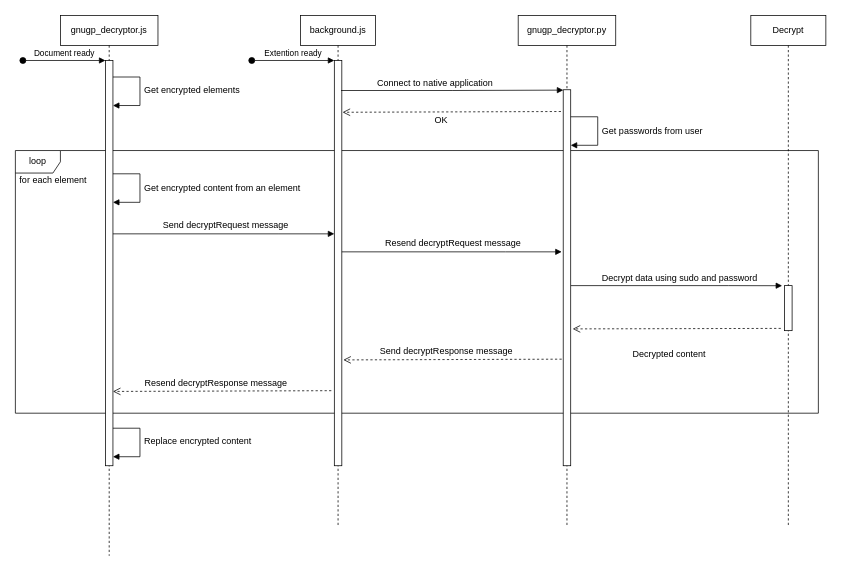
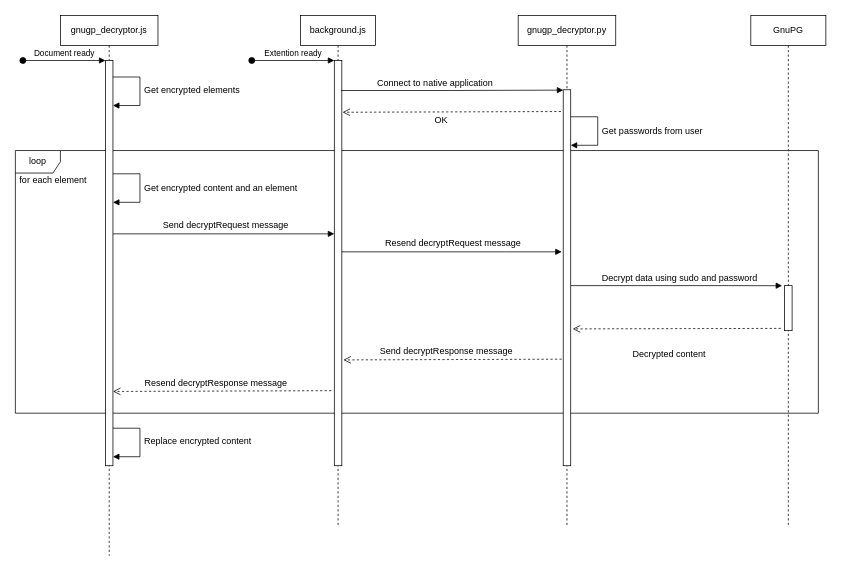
  <mxCell id="0" />
  <mxCell id="1" parent="0" />
  <mxCell id="2" value="gnugp_decryptor.js" style="shape=umlLifeline;perimeter=lifelinePerimeter;whiteSpace=wrap;html=1;container=1;collapsible=0;recursiveResize=0;outlineConnect=0;" vertex="1" parent="1"><mxGeometry x="80" y="20" width="130" height="720" as="geometry" /></mxCell>
  <mxCell id="3" value="loop" style="shape=umlFrame;whiteSpace=wrap;html=1;" vertex="1" parent="2"><mxGeometry x="-60" y="180" width="1070" height="350" as="geometry" /></mxCell>
  <mxCell id="4" value="" style="html=1;points=[];perimeter=orthogonalPerimeter;" vertex="1" parent="2"><mxGeometry x="60" y="60" width="10" height="540" as="geometry" /></mxCell>
  <mxCell id="5" value="Document ready" style="html=1;verticalAlign=bottom;startArrow=oval;endArrow=block;startSize=8;" edge="1" target="4" parent="2"><mxGeometry relative="1" as="geometry"><mxPoint x="-50" y="60" as="sourcePoint" /></mxGeometry></mxCell>
  <mxCell id="6" value="" style="html=1;verticalAlign=bottom;endArrow=block;edgeStyle=orthogonalEdgeStyle;rounded=0;exitX=1.355;exitY=0.05;exitDx=0;exitDy=0;exitPerimeter=0;" edge="1" parent="2"><mxGeometry width="80" relative="1" as="geometry"><mxPoint x="70" y="211" as="sourcePoint" /><mxPoint x="70" y="249" as="targetPoint" /><Array as="points"><mxPoint x="106" y="211" /><mxPoint x="106" y="249" /></Array></mxGeometry></mxCell>
  <mxCell id="7" value="" style="html=1;verticalAlign=bottom;endArrow=block;edgeStyle=orthogonalEdgeStyle;rounded=0;exitX=1.355;exitY=0.05;exitDx=0;exitDy=0;exitPerimeter=0;" edge="1" parent="2"><mxGeometry width="80" relative="1" as="geometry"><mxPoint x="70" y="291" as="sourcePoint" /><mxPoint x="365" y="291" as="targetPoint" /><Array as="points"><mxPoint x="290" y="291" /><mxPoint x="290" y="291" /></Array></mxGeometry></mxCell>
  <mxCell id="8" value="Send decryptRequest message" style="text;html=1;align=center;verticalAlign=middle;resizable=0;points=[];autosize=1;" vertex="1" parent="2"><mxGeometry x="130" y="270" width="180" height="20" as="geometry" /></mxCell>
  <mxCell id="9" value="" style="html=1;verticalAlign=bottom;endArrow=block;edgeStyle=orthogonalEdgeStyle;rounded=0;exitX=1.355;exitY=0.05;exitDx=0;exitDy=0;exitPerimeter=0;" edge="1" parent="2"><mxGeometry width="80" relative="1" as="geometry"><mxPoint x="373" y="315" as="sourcePoint" /><mxPoint x="668" y="315" as="targetPoint" /><Array as="points"><mxPoint x="593" y="315" /><mxPoint x="593" y="315" /></Array></mxGeometry></mxCell>
  <mxCell id="10" value="Resend decryptRequest message" style="text;html=1;align=center;verticalAlign=middle;resizable=0;points=[];autosize=1;" vertex="1" parent="2"><mxGeometry x="423" y="294" width="200" height="20" as="geometry" /></mxCell>
  <mxCell id="11" value="" style="html=1;verticalAlign=bottom;endArrow=block;edgeStyle=orthogonalEdgeStyle;rounded=0;exitX=1.355;exitY=0.05;exitDx=0;exitDy=0;exitPerimeter=0;entryX=-0.326;entryY=0.002;entryDx=0;entryDy=0;entryPerimeter=0;" edge="1" parent="2" target="20"><mxGeometry width="80" relative="1" as="geometry"><mxPoint x="680" y="360" as="sourcePoint" /><mxPoint x="975" y="360" as="targetPoint" /><Array as="points"><mxPoint x="890" y="360" /><mxPoint x="890" y="360" /></Array></mxGeometry></mxCell>
  <mxCell id="12" value="for each element" style="text;html=1;align=center;verticalAlign=middle;resizable=0;points=[];autosize=1;" vertex="1" parent="2"><mxGeometry x="-60" y="210" width="100" height="20" as="geometry" /></mxCell>
  <mxCell id="13" value="" style="html=1;verticalAlign=bottom;endArrow=open;dashed=1;endSize=8;" edge="1" parent="2"><mxGeometry y="-60" relative="1" as="geometry"><mxPoint x="361" y="500" as="sourcePoint" /><mxPoint x="70" y="501" as="targetPoint" /><mxPoint as="offset" /></mxGeometry></mxCell>
  <mxCell id="14" value="Resend decryptResponse message" style="text;html=1;align=center;verticalAlign=middle;resizable=0;points=[];autosize=1;" vertex="1" parent="2"><mxGeometry x="102" y="480" width="210" height="20" as="geometry" /></mxCell>
  <mxCell id="15" value="background.js" style="shape=umlLifeline;perimeter=lifelinePerimeter;whiteSpace=wrap;html=1;container=1;collapsible=0;recursiveResize=0;outlineConnect=0;" vertex="1" parent="1"><mxGeometry x="400" y="20" width="100" height="680" as="geometry" /></mxCell>
  <mxCell id="16" value="" style="html=1;points=[];perimeter=orthogonalPerimeter;" vertex="1" parent="15"><mxGeometry x="45" y="60" width="10" height="540" as="geometry" /></mxCell>
  <mxCell id="17" value="gnugp_decryptor.py" style="shape=umlLifeline;perimeter=lifelinePerimeter;whiteSpace=wrap;html=1;container=1;collapsible=0;recursiveResize=0;outlineConnect=0;" vertex="1" parent="1"><mxGeometry x="690" y="20" width="130" height="680" as="geometry" /></mxCell>
  <mxCell id="18" value="" style="html=1;points=[];perimeter=orthogonalPerimeter;" vertex="1" parent="17"><mxGeometry x="60" y="99" width="10" height="501" as="geometry" /></mxCell>
- <mxCell id="19" value="Decrypt" style="shape=umlLifeline;perimeter=lifelinePerimeter;whiteSpace=wrap;html=1;container=1;collapsible=0;recursiveResize=0;outlineConnect=0;" vertex="1" parent="1"><mxGeometry x="1000" y="20" width="100" height="680" as="geometry" /></mxCell>
+ <mxCell id="19" value="GnuPG" style="shape=umlLifeline;perimeter=lifelinePerimeter;whiteSpace=wrap;html=1;container=1;collapsible=0;recursiveResize=0;outlineConnect=0;" vertex="1" parent="1"><mxGeometry x="1000" y="20" width="100" height="680" as="geometry" /></mxCell>
  <mxCell id="20" value="" style="html=1;points=[];perimeter=orthogonalPerimeter;" vertex="1" parent="19"><mxGeometry x="45" y="360" width="10" height="60" as="geometry" /></mxCell>
  <mxCell id="21" value="Extention ready" style="html=1;verticalAlign=bottom;startArrow=oval;endArrow=block;startSize=8;" edge="1" parent="1"><mxGeometry relative="1" as="geometry"><mxPoint x="335" y="80" as="sourcePoint" /><mxPoint x="445" y="80" as="targetPoint" /><mxPoint as="offset" /></mxGeometry></mxCell>
  <mxCell id="22" value="Decrypt data using sudo and password" style="text;html=1;align=center;verticalAlign=middle;resizable=0;points=[];autosize=1;" vertex="1" parent="1"><mxGeometry x="795" y="360" width="220" height="20" as="geometry" /></mxCell>
  <mxCell id="23" value="Get passwords from user" style="text;html=1;align=left;verticalAlign=middle;resizable=0;points=[];autosize=1;" vertex="1" parent="1"><mxGeometry x="800" y="164" width="150" height="20" as="geometry" /></mxCell>
  <mxCell id="24" value="" style="html=1;verticalAlign=bottom;endArrow=block;edgeStyle=orthogonalEdgeStyle;rounded=0;exitX=1.355;exitY=0.05;exitDx=0;exitDy=0;exitPerimeter=0;entryX=0.017;entryY=0.001;entryDx=0;entryDy=0;entryPerimeter=0;" edge="1" parent="1" target="18"><mxGeometry width="80" relative="1" as="geometry"><mxPoint x="454" y="120" as="sourcePoint" /><mxPoint x="740" y="120" as="targetPoint" /><Array as="points"><mxPoint x="602" y="120" /></Array></mxGeometry></mxCell>
  <mxCell id="25" value="" style="html=1;verticalAlign=bottom;endArrow=block;edgeStyle=orthogonalEdgeStyle;rounded=0;exitX=1.355;exitY=0.05;exitDx=0;exitDy=0;exitPerimeter=0;" edge="1" parent="1"><mxGeometry width="80" relative="1" as="geometry"><mxPoint x="760" y="155" as="sourcePoint" /><mxPoint x="760" y="193" as="targetPoint" /><Array as="points"><mxPoint x="796" y="155" /><mxPoint x="796" y="193" /></Array></mxGeometry></mxCell>
  <mxCell id="26" value="" style="html=1;verticalAlign=bottom;endArrow=open;dashed=1;endSize=8;entryX=1.264;entryY=0.769;entryDx=0;entryDy=0;entryPerimeter=0;" edge="1" parent="1"><mxGeometry y="-60" relative="1" as="geometry"><mxPoint x="1040" y="437" as="sourcePoint" /><mxPoint x="762.64" y="437.67" as="targetPoint" /><mxPoint as="offset" /></mxGeometry></mxCell>
  <mxCell id="27" value="Decrypted content" style="text;html=1;align=center;verticalAlign=middle;resizable=0;points=[];autosize=1;" vertex="1" parent="1"><mxGeometry x="836" y="461" width="110" height="20" as="geometry" /></mxCell>
  <mxCell id="28" value="" style="html=1;verticalAlign=bottom;endArrow=open;dashed=1;endSize=8;" edge="1" parent="1"><mxGeometry y="-60" relative="1" as="geometry"><mxPoint x="748" y="478" as="sourcePoint" /><mxPoint x="457" y="479" as="targetPoint" /><mxPoint as="offset" /></mxGeometry></mxCell>
  <mxCell id="29" value="Send decryptResponse message" style="text;html=1;align=center;verticalAlign=middle;resizable=0;points=[];autosize=1;" vertex="1" parent="1"><mxGeometry x="499" y="458" width="190" height="20" as="geometry" /></mxCell>
  <mxCell id="30" value="Connect to native application" style="text;html=1;align=center;verticalAlign=middle;resizable=0;points=[];autosize=1;" vertex="1" parent="1"><mxGeometry x="494" y="100" width="170" height="20" as="geometry" /></mxCell>
  <mxCell id="31" value="" style="html=1;verticalAlign=bottom;endArrow=open;dashed=1;endSize=8;" edge="1" parent="1"><mxGeometry y="-60" relative="1" as="geometry"><mxPoint x="747" y="148" as="sourcePoint" /><mxPoint x="456" y="149" as="targetPoint" /><mxPoint as="offset" /></mxGeometry></mxCell>
  <mxCell id="32" value="OK" style="text;html=1;align=center;verticalAlign=middle;resizable=0;points=[];autosize=1;" vertex="1" parent="1"><mxGeometry x="572" y="150" width="30" height="20" as="geometry" /></mxCell>
  <mxCell id="33" value="&lt;span style=&quot;&quot;&gt;Get encrypted elements&lt;/span&gt;" style="text;html=1;align=left;verticalAlign=middle;resizable=0;points=[];autosize=1;" vertex="1" parent="1"><mxGeometry x="190" y="110" width="140" height="20" as="geometry" /></mxCell>
  <mxCell id="34" value="" style="html=1;verticalAlign=bottom;endArrow=block;edgeStyle=orthogonalEdgeStyle;rounded=0;exitX=1.355;exitY=0.05;exitDx=0;exitDy=0;exitPerimeter=0;" edge="1" parent="1"><mxGeometry width="80" relative="1" as="geometry"><mxPoint x="150" y="102" as="sourcePoint" /><mxPoint x="150" y="140" as="targetPoint" /><Array as="points"><mxPoint x="186" y="102" /><mxPoint x="186" y="140" /></Array></mxGeometry></mxCell>
  <mxCell id="35" value="&lt;span style=&quot;&quot;&gt;Replace encrypted content&amp;nbsp; &amp;nbsp;&lt;/span&gt;" style="text;html=1;align=left;verticalAlign=middle;resizable=0;points=[];autosize=1;" vertex="1" parent="1"><mxGeometry x="190" y="578" width="170" height="20" as="geometry" /></mxCell>
  <mxCell id="36" value="" style="html=1;verticalAlign=bottom;endArrow=block;edgeStyle=orthogonalEdgeStyle;rounded=0;exitX=1.355;exitY=0.05;exitDx=0;exitDy=0;exitPerimeter=0;" edge="1" parent="1"><mxGeometry width="80" relative="1" as="geometry"><mxPoint x="150" y="570" as="sourcePoint" /><mxPoint x="150" y="608" as="targetPoint" /><Array as="points"><mxPoint x="186" y="570" /><mxPoint x="186" y="608" /></Array></mxGeometry></mxCell>
- <mxCell id="37" value="&lt;span&gt;Get encrypted content from an element&lt;/span&gt;" style="text;html=1;align=left;verticalAlign=middle;resizable=0;points=[];autosize=1;" vertex="1" parent="1"><mxGeometry x="190" y="241" width="220" height="20" as="geometry" /></mxCell>
+ <mxCell id="37" value="&lt;span&gt;Get encrypted content and an element&lt;/span&gt;" style="text;html=1;align=left;verticalAlign=middle;resizable=0;points=[];autosize=1;" vertex="1" parent="1"><mxGeometry x="190" y="241" width="220" height="20" as="geometry" /></mxCell>
